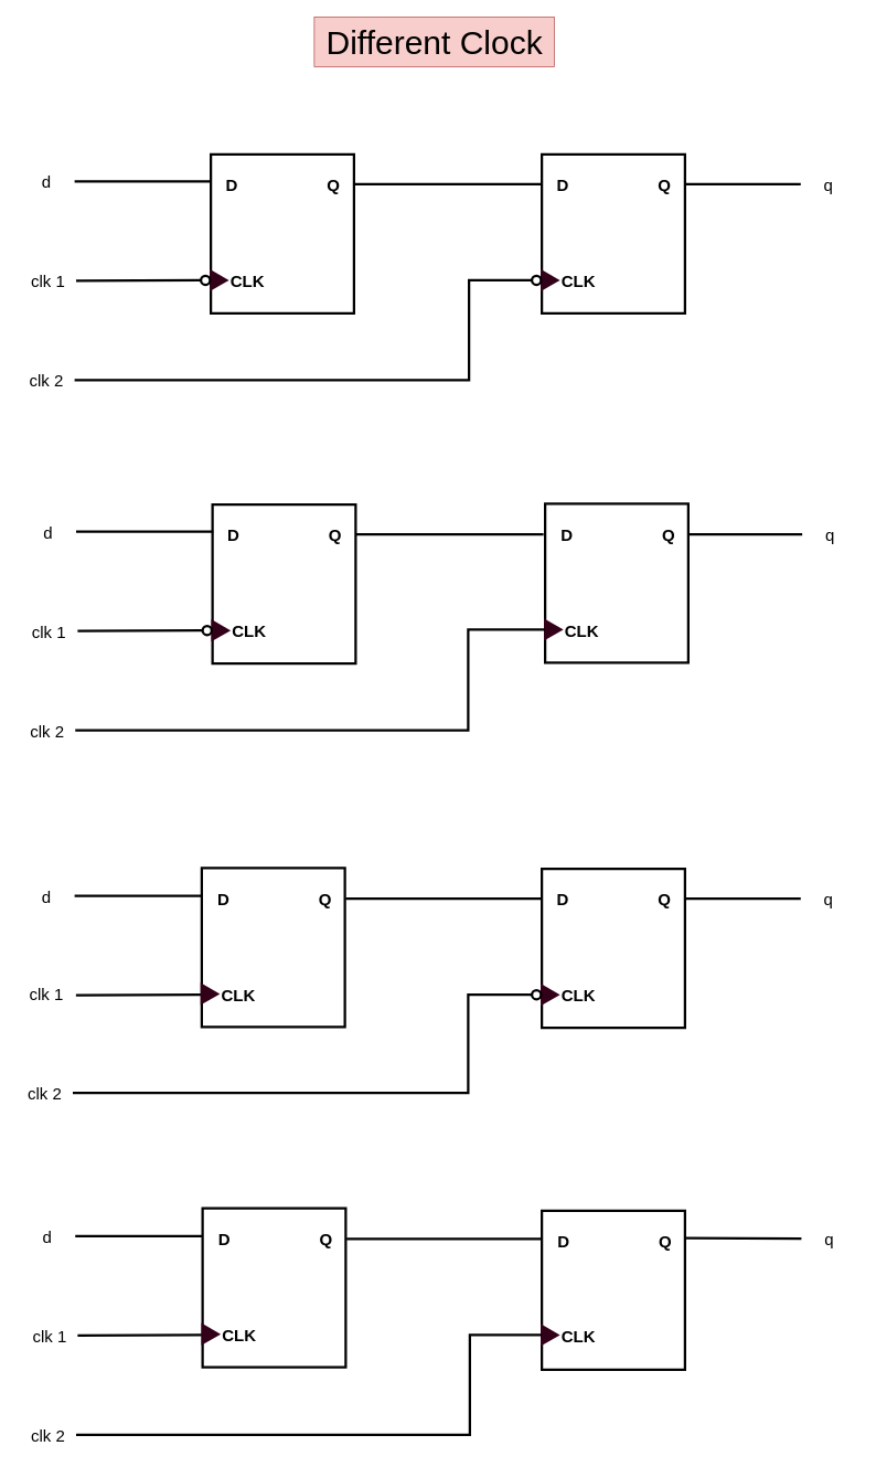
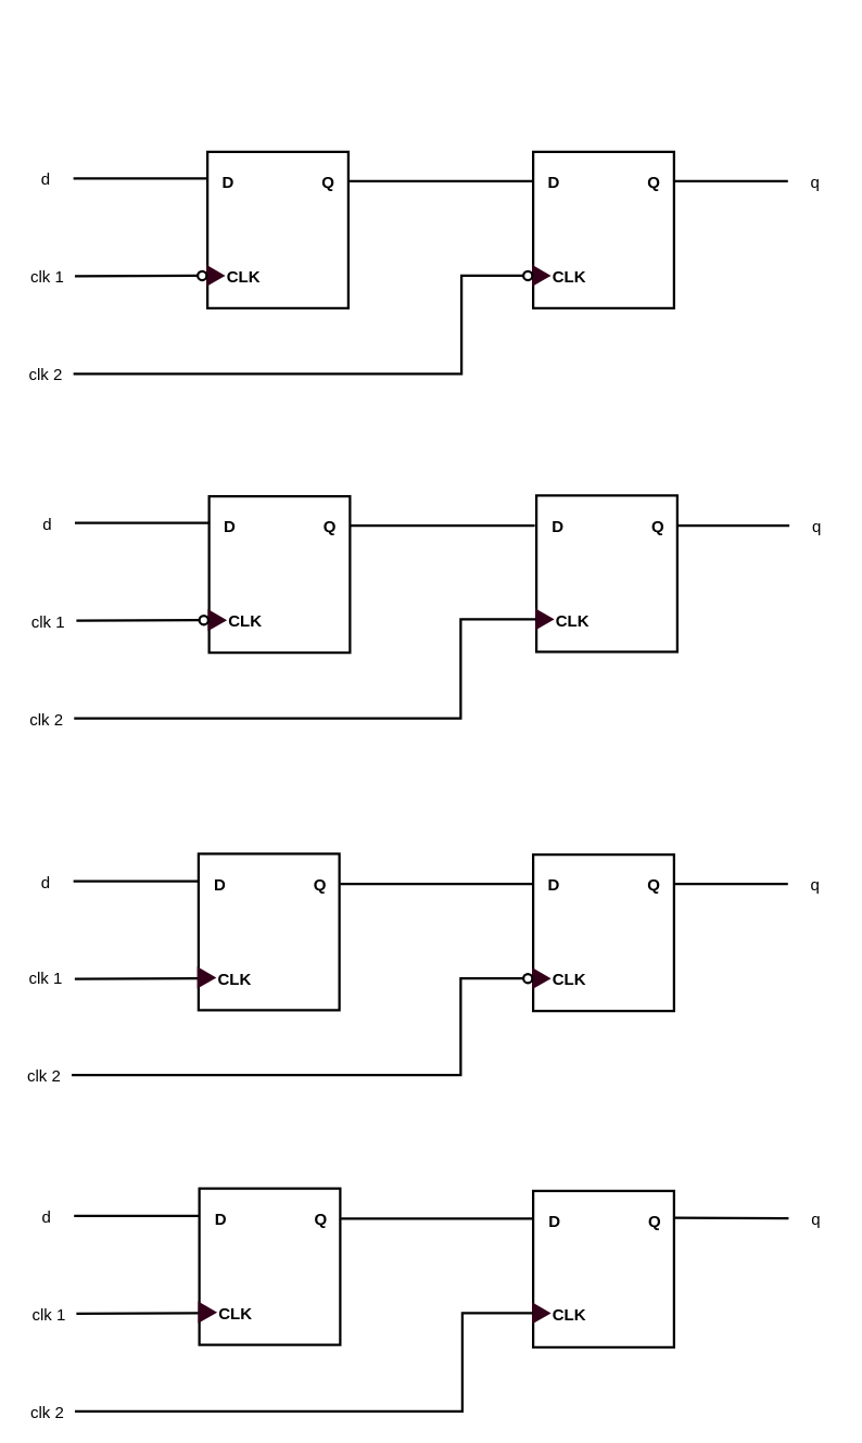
  <mxCell id="0" />
  <mxCell id="1" parent="0" />
  <mxCell id="2" value="" style="rounded=0;whiteSpace=wrap;html=1;strokeWidth=3;fontSize=20;container=0;fontStyle=1" parent="1" vertex="1"><mxGeometry x="254" y="186" width="173" height="192" as="geometry" /></mxCell>
  <mxCell id="3" value="D" style="text;html=1;align=center;verticalAlign=middle;resizable=0;points=[];autosize=1;strokeColor=none;fillColor=none;strokeWidth=3;fontSize=20;container=0;fontStyle=1" parent="1" vertex="1"><mxGeometry x="259" y="202" width="40" height="40" as="geometry" /></mxCell>
  <mxCell id="4" value="CLK" style="text;html=1;align=center;verticalAlign=middle;resizable=0;points=[];autosize=1;strokeColor=none;fillColor=none;strokeWidth=3;fontSize=20;container=0;fontStyle=1" parent="1" vertex="1"><mxGeometry x="268" y="318" width="60" height="40" as="geometry" /></mxCell>
  <mxCell id="5" value="Q" style="text;html=1;align=center;verticalAlign=middle;resizable=0;points=[];autosize=1;strokeColor=none;fillColor=none;strokeWidth=3;fontSize=20;container=0;fontStyle=1" parent="1" vertex="1"><mxGeometry x="382" y="202" width="40" height="40" as="geometry" /></mxCell>
  <mxCell id="6" value="" style="triangle;whiteSpace=wrap;html=1;strokeWidth=3;fillColor=#33001A;strokeColor=#33001A;fontColor=#ffffff;" parent="1" vertex="1"><mxGeometry x="254" y="327" width="19" height="22" as="geometry" /></mxCell>
  <mxCell id="7" value="" style="ellipse;whiteSpace=wrap;html=1;aspect=fixed;strokeWidth=3;" parent="1" vertex="1"><mxGeometry x="242" y="332.5" width="11" height="11" as="geometry" /></mxCell>
  <mxCell id="8" value="" style="rounded=0;whiteSpace=wrap;html=1;strokeWidth=3;fontSize=20;container=0;fontStyle=1" parent="1" vertex="1"><mxGeometry x="654" y="186" width="173" height="192" as="geometry" /></mxCell>
  <mxCell id="9" value="D" style="text;html=1;align=center;verticalAlign=middle;resizable=0;points=[];autosize=1;strokeColor=none;fillColor=none;strokeWidth=3;fontSize=20;container=0;fontStyle=1" parent="1" vertex="1"><mxGeometry x="659" y="202" width="40" height="40" as="geometry" /></mxCell>
  <mxCell id="10" value="CLK" style="text;html=1;align=center;verticalAlign=middle;resizable=0;points=[];autosize=1;strokeColor=none;fillColor=none;strokeWidth=3;fontSize=20;container=0;fontStyle=1" parent="1" vertex="1"><mxGeometry x="668" y="318" width="60" height="40" as="geometry" /></mxCell>
  <mxCell id="11" value="Q" style="text;html=1;align=center;verticalAlign=middle;resizable=0;points=[];autosize=1;strokeColor=none;fillColor=none;strokeWidth=3;fontSize=20;container=0;fontStyle=1" parent="1" vertex="1"><mxGeometry x="782" y="202" width="40" height="40" as="geometry" /></mxCell>
  <mxCell id="12" value="" style="triangle;whiteSpace=wrap;html=1;strokeWidth=3;fillColor=#33001A;strokeColor=#33001A;fontColor=#ffffff;" parent="1" vertex="1"><mxGeometry x="654" y="327" width="19" height="22" as="geometry" /></mxCell>
  <mxCell id="13" value="" style="ellipse;whiteSpace=wrap;html=1;aspect=fixed;strokeWidth=3;" parent="1" vertex="1"><mxGeometry x="642" y="332.5" width="11" height="11" as="geometry" /></mxCell>
  <mxCell id="14" style="rounded=0;orthogonalLoop=1;jettySize=auto;html=1;exitX=1;exitY=0.5;exitDx=0;exitDy=0;endArrow=none;endFill=0;strokeWidth=3;entryX=0;entryY=0.5;entryDx=0;entryDy=0;" parent="1" target="7" edge="1"><mxGeometry relative="1" as="geometry"><mxPoint x="240" y="338" as="targetPoint" /><mxPoint x="91" y="338.5" as="sourcePoint" /></mxGeometry></mxCell>
  <mxCell id="15" style="rounded=0;orthogonalLoop=1;jettySize=auto;html=1;exitX=1;exitY=0.5;exitDx=0;exitDy=0;endArrow=none;endFill=0;strokeWidth=3;entryX=0.005;entryY=0.17;entryDx=0;entryDy=0;entryPerimeter=0;" parent="1" source="16" target="2" edge="1"><mxGeometry relative="1" as="geometry"><mxPoint x="252" y="218.69" as="targetPoint" /></mxGeometry></mxCell>
  <mxCell id="16" value="d" style="rounded=0;whiteSpace=wrap;html=1;strokeColor=none;fontSize=20;" parent="1" vertex="1"><mxGeometry x="22" y="201" width="67" height="35" as="geometry" /></mxCell>
  <mxCell id="17" style="rounded=0;orthogonalLoop=1;jettySize=auto;html=1;endArrow=none;endFill=0;strokeWidth=3;" parent="1" edge="1"><mxGeometry relative="1" as="geometry"><mxPoint x="427" y="222" as="sourcePoint" /><mxPoint x="654" y="222" as="targetPoint" /></mxGeometry></mxCell>
  <mxCell id="18" value="" style="edgeStyle=orthogonalEdgeStyle;rounded=0;orthogonalLoop=1;jettySize=auto;html=1;strokeWidth=3;endArrow=none;endFill=0;" parent="1" source="19" edge="1"><mxGeometry relative="1" as="geometry"><mxPoint x="828" y="222" as="targetPoint" /></mxGeometry></mxCell>
  <mxCell id="19" value="q" style="rounded=0;whiteSpace=wrap;html=1;strokeColor=none;fontSize=20;" parent="1" vertex="1"><mxGeometry x="967" y="204.5" width="67" height="35" as="geometry" /></mxCell>
  <mxCell id="20" value="" style="rounded=0;whiteSpace=wrap;html=1;strokeWidth=3;fontSize=20;container=0;fontStyle=1" parent="1" vertex="1"><mxGeometry x="256" y="609" width="173" height="192" as="geometry" /></mxCell>
  <mxCell id="21" value="D" style="text;html=1;align=center;verticalAlign=middle;resizable=0;points=[];autosize=1;strokeColor=none;fillColor=none;strokeWidth=3;fontSize=20;container=0;fontStyle=1" parent="1" vertex="1"><mxGeometry x="261" y="625" width="40" height="40" as="geometry" /></mxCell>
  <mxCell id="22" value="CLK" style="text;html=1;align=center;verticalAlign=middle;resizable=0;points=[];autosize=1;strokeColor=none;fillColor=none;strokeWidth=3;fontSize=20;container=0;fontStyle=1" parent="1" vertex="1"><mxGeometry x="270" y="741" width="60" height="40" as="geometry" /></mxCell>
  <mxCell id="23" value="Q" style="text;html=1;align=center;verticalAlign=middle;resizable=0;points=[];autosize=1;strokeColor=none;fillColor=none;strokeWidth=3;fontSize=20;container=0;fontStyle=1" parent="1" vertex="1"><mxGeometry x="384" y="625" width="40" height="40" as="geometry" /></mxCell>
  <mxCell id="24" value="" style="triangle;whiteSpace=wrap;html=1;strokeWidth=3;fillColor=#33001A;strokeColor=#33001A;fontColor=#ffffff;" parent="1" vertex="1"><mxGeometry x="256" y="750" width="19" height="22" as="geometry" /></mxCell>
  <mxCell id="25" value="" style="ellipse;whiteSpace=wrap;html=1;aspect=fixed;strokeWidth=3;" parent="1" vertex="1"><mxGeometry x="244" y="755.5" width="11" height="11" as="geometry" /></mxCell>
  <mxCell id="26" style="rounded=0;orthogonalLoop=1;jettySize=auto;html=1;exitX=1;exitY=0.5;exitDx=0;exitDy=0;endArrow=none;endFill=0;strokeWidth=3;entryX=0;entryY=0.5;entryDx=0;entryDy=0;" parent="1" target="25" edge="1"><mxGeometry relative="1" as="geometry"><mxPoint x="242" y="761" as="targetPoint" /><mxPoint x="93" y="761.5" as="sourcePoint" /></mxGeometry></mxCell>
  <mxCell id="27" style="rounded=0;orthogonalLoop=1;jettySize=auto;html=1;exitX=1;exitY=0.5;exitDx=0;exitDy=0;endArrow=none;endFill=0;strokeWidth=3;entryX=0.005;entryY=0.17;entryDx=0;entryDy=0;entryPerimeter=0;" parent="1" source="28" target="20" edge="1"><mxGeometry relative="1" as="geometry"><mxPoint x="254" y="641.69" as="targetPoint" /></mxGeometry></mxCell>
  <mxCell id="28" value="d" style="rounded=0;whiteSpace=wrap;html=1;strokeColor=none;fontSize=20;" parent="1" vertex="1"><mxGeometry x="24" y="624" width="67" height="35" as="geometry" /></mxCell>
  <mxCell id="29" style="rounded=0;orthogonalLoop=1;jettySize=auto;html=1;endArrow=none;endFill=0;strokeWidth=3;" parent="1" edge="1"><mxGeometry relative="1" as="geometry"><mxPoint x="429" y="645" as="sourcePoint" /><mxPoint x="656" y="645" as="targetPoint" /></mxGeometry></mxCell>
  <mxCell id="30" value="" style="edgeStyle=orthogonalEdgeStyle;rounded=0;orthogonalLoop=1;jettySize=auto;html=1;strokeWidth=3;endArrow=none;endFill=0;" parent="1" source="31" edge="1"><mxGeometry relative="1" as="geometry"><mxPoint x="830" y="645" as="targetPoint" /></mxGeometry></mxCell>
  <mxCell id="31" value="q" style="rounded=0;whiteSpace=wrap;html=1;strokeColor=none;fontSize=20;" parent="1" vertex="1"><mxGeometry x="969" y="627.5" width="67" height="35" as="geometry" /></mxCell>
  <mxCell id="32" value="" style="rounded=0;whiteSpace=wrap;html=1;strokeWidth=3;fontSize=20;container=0;fontStyle=1" parent="1" vertex="1"><mxGeometry x="658" y="608" width="173" height="192" as="geometry" /></mxCell>
  <mxCell id="33" value="D" style="text;html=1;align=center;verticalAlign=middle;resizable=0;points=[];autosize=1;strokeColor=none;fillColor=none;strokeWidth=3;fontSize=20;container=0;fontStyle=1" parent="1" vertex="1"><mxGeometry x="667" y="626" width="33" height="37" as="geometry" /></mxCell>
  <mxCell id="34" value="CLK" style="text;html=1;align=center;verticalAlign=middle;resizable=0;points=[];autosize=1;strokeColor=none;fillColor=none;strokeWidth=3;fontSize=20;container=0;fontStyle=1" parent="1" vertex="1"><mxGeometry x="673" y="742" width="58" height="37" as="geometry" /></mxCell>
  <mxCell id="35" value="Q" style="text;html=1;align=center;verticalAlign=middle;resizable=0;points=[];autosize=1;strokeColor=none;fillColor=none;strokeWidth=3;fontSize=20;container=0;fontStyle=1" parent="1" vertex="1"><mxGeometry x="789" y="626" width="35" height="37" as="geometry" /></mxCell>
  <mxCell id="36" value="" style="triangle;whiteSpace=wrap;html=1;strokeWidth=3;fillColor=#33001A;strokeColor=#33001A;fontColor=#ffffff;" parent="1" vertex="1"><mxGeometry x="658" y="749" width="19" height="22" as="geometry" /></mxCell>
  <mxCell id="37" value="" style="rounded=0;whiteSpace=wrap;html=1;strokeWidth=3;fontSize=20;container=0;fontStyle=1" parent="1" vertex="1"><mxGeometry x="654" y="1049" width="173" height="192" as="geometry" /></mxCell>
  <mxCell id="38" value="D" style="text;html=1;align=center;verticalAlign=middle;resizable=0;points=[];autosize=1;strokeColor=none;fillColor=none;strokeWidth=3;fontSize=20;container=0;fontStyle=1" parent="1" vertex="1"><mxGeometry x="659" y="1065" width="40" height="40" as="geometry" /></mxCell>
  <mxCell id="39" value="CLK" style="text;html=1;align=center;verticalAlign=middle;resizable=0;points=[];autosize=1;strokeColor=none;fillColor=none;strokeWidth=3;fontSize=20;container=0;fontStyle=1" parent="1" vertex="1"><mxGeometry x="668" y="1181" width="60" height="40" as="geometry" /></mxCell>
  <mxCell id="40" value="Q" style="text;html=1;align=center;verticalAlign=middle;resizable=0;points=[];autosize=1;strokeColor=none;fillColor=none;strokeWidth=3;fontSize=20;container=0;fontStyle=1" parent="1" vertex="1"><mxGeometry x="782" y="1065" width="40" height="40" as="geometry" /></mxCell>
  <mxCell id="41" value="" style="triangle;whiteSpace=wrap;html=1;strokeWidth=3;fillColor=#33001A;strokeColor=#33001A;fontColor=#ffffff;" parent="1" vertex="1"><mxGeometry x="654" y="1190" width="19" height="22" as="geometry" /></mxCell>
  <mxCell id="42" value="" style="ellipse;whiteSpace=wrap;html=1;aspect=fixed;strokeWidth=3;" parent="1" vertex="1"><mxGeometry x="642" y="1195.5" width="11" height="11" as="geometry" /></mxCell>
  <mxCell id="43" style="rounded=0;orthogonalLoop=1;jettySize=auto;html=1;exitX=1;exitY=0.5;exitDx=0;exitDy=0;endArrow=none;endFill=0;strokeWidth=3;entryX=0;entryY=0.5;entryDx=0;entryDy=0;" parent="1" edge="1"><mxGeometry relative="1" as="geometry"><mxPoint x="242" y="1201" as="targetPoint" /><mxPoint x="91" y="1201.5" as="sourcePoint" /></mxGeometry></mxCell>
  <mxCell id="44" style="rounded=0;orthogonalLoop=1;jettySize=auto;html=1;exitX=1;exitY=0.5;exitDx=0;exitDy=0;endArrow=none;endFill=0;strokeWidth=3;entryX=0.005;entryY=0.17;entryDx=0;entryDy=0;entryPerimeter=0;" parent="1" source="45" edge="1"><mxGeometry relative="1" as="geometry"><mxPoint x="254.865" y="1081.64" as="targetPoint" /></mxGeometry></mxCell>
  <mxCell id="45" value="d" style="rounded=0;whiteSpace=wrap;html=1;strokeColor=none;fontSize=20;" parent="1" vertex="1"><mxGeometry x="22" y="1064" width="67" height="35" as="geometry" /></mxCell>
  <mxCell id="46" style="rounded=0;orthogonalLoop=1;jettySize=auto;html=1;endArrow=none;endFill=0;strokeWidth=3;" parent="1" edge="1"><mxGeometry relative="1" as="geometry"><mxPoint x="417" y="1085" as="sourcePoint" /><mxPoint x="654" y="1085" as="targetPoint" /></mxGeometry></mxCell>
  <mxCell id="47" value="" style="edgeStyle=orthogonalEdgeStyle;rounded=0;orthogonalLoop=1;jettySize=auto;html=1;strokeWidth=3;endArrow=none;endFill=0;" parent="1" source="48" edge="1"><mxGeometry relative="1" as="geometry"><mxPoint x="828" y="1085" as="targetPoint" /></mxGeometry></mxCell>
  <mxCell id="48" value="q" style="rounded=0;whiteSpace=wrap;html=1;strokeColor=none;fontSize=20;" parent="1" vertex="1"><mxGeometry x="967" y="1067.5" width="67" height="35" as="geometry" /></mxCell>
  <mxCell id="49" value="" style="rounded=0;whiteSpace=wrap;html=1;strokeWidth=3;fontSize=20;container=0;fontStyle=1" parent="1" vertex="1"><mxGeometry x="243" y="1048" width="173" height="192" as="geometry" /></mxCell>
  <mxCell id="50" value="D" style="text;html=1;align=center;verticalAlign=middle;resizable=0;points=[];autosize=1;strokeColor=none;fillColor=none;strokeWidth=3;fontSize=20;container=0;fontStyle=1" parent="1" vertex="1"><mxGeometry x="252" y="1066" width="33" height="37" as="geometry" /></mxCell>
  <mxCell id="51" value="CLK" style="text;html=1;align=center;verticalAlign=middle;resizable=0;points=[];autosize=1;strokeColor=none;fillColor=none;strokeWidth=3;fontSize=20;container=0;fontStyle=1" parent="1" vertex="1"><mxGeometry x="258" y="1182" width="58" height="37" as="geometry" /></mxCell>
  <mxCell id="52" value="Q" style="text;html=1;align=center;verticalAlign=middle;resizable=0;points=[];autosize=1;strokeColor=none;fillColor=none;strokeWidth=3;fontSize=20;container=0;fontStyle=1" parent="1" vertex="1"><mxGeometry x="374" y="1066" width="35" height="37" as="geometry" /></mxCell>
  <mxCell id="53" value="" style="triangle;whiteSpace=wrap;html=1;strokeWidth=3;fillColor=#33001A;strokeColor=#33001A;fontColor=#ffffff;" parent="1" vertex="1"><mxGeometry x="243" y="1189" width="19" height="22" as="geometry" /></mxCell>
  <mxCell id="54" style="rounded=0;orthogonalLoop=1;jettySize=auto;html=1;exitX=1;exitY=0.5;exitDx=0;exitDy=0;endArrow=none;endFill=0;strokeWidth=3;entryX=0;entryY=0.5;entryDx=0;entryDy=0;" parent="1" edge="1"><mxGeometry relative="1" as="geometry"><mxPoint x="243" y="1612" as="targetPoint" /><mxPoint x="92" y="1612.5" as="sourcePoint" /></mxGeometry></mxCell>
  <mxCell id="55" style="rounded=0;orthogonalLoop=1;jettySize=auto;html=1;exitX=1;exitY=0.5;exitDx=0;exitDy=0;endArrow=none;endFill=0;strokeWidth=3;entryX=0.005;entryY=0.17;entryDx=0;entryDy=0;entryPerimeter=0;" parent="1" source="56" edge="1"><mxGeometry relative="1" as="geometry"><mxPoint x="255.865" y="1492.64" as="targetPoint" /></mxGeometry></mxCell>
  <mxCell id="56" value="d" style="rounded=0;whiteSpace=wrap;html=1;strokeColor=none;fontSize=20;" parent="1" vertex="1"><mxGeometry x="23" y="1475" width="67" height="35" as="geometry" /></mxCell>
  <mxCell id="57" style="rounded=0;orthogonalLoop=1;jettySize=auto;html=1;endArrow=none;endFill=0;strokeWidth=3;" parent="1" edge="1"><mxGeometry relative="1" as="geometry"><mxPoint x="418" y="1496" as="sourcePoint" /><mxPoint x="655" y="1496" as="targetPoint" /></mxGeometry></mxCell>
  <mxCell id="58" value="" style="rounded=0;orthogonalLoop=1;jettySize=auto;html=1;strokeWidth=3;endArrow=none;endFill=0;" parent="1" source="59" edge="1"><mxGeometry relative="1" as="geometry"><mxPoint x="827" y="1495" as="targetPoint" /></mxGeometry></mxCell>
  <mxCell id="59" value="q" style="rounded=0;whiteSpace=wrap;html=1;strokeColor=none;fontSize=20;" parent="1" vertex="1"><mxGeometry x="968" y="1478.5" width="67" height="35" as="geometry" /></mxCell>
  <mxCell id="60" value="" style="rounded=0;whiteSpace=wrap;html=1;strokeWidth=3;fontSize=20;container=0;fontStyle=1" parent="1" vertex="1"><mxGeometry x="244" y="1459" width="173" height="192" as="geometry" /></mxCell>
  <mxCell id="61" value="D" style="text;html=1;align=center;verticalAlign=middle;resizable=0;points=[];autosize=1;strokeColor=none;fillColor=none;strokeWidth=3;fontSize=20;container=0;fontStyle=1" parent="1" vertex="1"><mxGeometry x="253" y="1477" width="33" height="37" as="geometry" /></mxCell>
  <mxCell id="62" value="CLK" style="text;html=1;align=center;verticalAlign=middle;resizable=0;points=[];autosize=1;strokeColor=none;fillColor=none;strokeWidth=3;fontSize=20;container=0;fontStyle=1" parent="1" vertex="1"><mxGeometry x="259" y="1593" width="58" height="37" as="geometry" /></mxCell>
  <mxCell id="63" value="Q" style="text;html=1;align=center;verticalAlign=middle;resizable=0;points=[];autosize=1;strokeColor=none;fillColor=none;strokeWidth=3;fontSize=20;container=0;fontStyle=1" parent="1" vertex="1"><mxGeometry x="375" y="1477" width="35" height="37" as="geometry" /></mxCell>
  <mxCell id="64" value="" style="triangle;whiteSpace=wrap;html=1;strokeWidth=3;fillColor=#33001A;strokeColor=#33001A;fontColor=#ffffff;" parent="1" vertex="1"><mxGeometry x="244" y="1600" width="19" height="22" as="geometry" /></mxCell>
  <mxCell id="65" value="" style="rounded=0;whiteSpace=wrap;html=1;strokeWidth=3;fontSize=20;container=0;fontStyle=1" parent="1" vertex="1"><mxGeometry x="654" y="1462" width="173" height="192" as="geometry" /></mxCell>
  <mxCell id="66" value="D" style="text;html=1;align=center;verticalAlign=middle;resizable=0;points=[];autosize=1;strokeColor=none;fillColor=none;strokeWidth=3;fontSize=20;container=0;fontStyle=1" parent="1" vertex="1"><mxGeometry x="663" y="1480" width="33" height="37" as="geometry" /></mxCell>
  <mxCell id="67" value="CLK" style="text;html=1;align=center;verticalAlign=middle;resizable=0;points=[];autosize=1;strokeColor=none;fillColor=none;strokeWidth=3;fontSize=20;container=0;fontStyle=1" parent="1" vertex="1"><mxGeometry x="669" y="1594" width="58" height="37" as="geometry" /></mxCell>
  <mxCell id="68" value="Q" style="text;html=1;align=center;verticalAlign=middle;resizable=0;points=[];autosize=1;strokeColor=none;fillColor=none;strokeWidth=3;fontSize=20;container=0;fontStyle=1" parent="1" vertex="1"><mxGeometry x="785" y="1480" width="35" height="37" as="geometry" /></mxCell>
  <mxCell id="69" value="" style="triangle;whiteSpace=wrap;html=1;strokeWidth=3;fillColor=#33001A;strokeColor=#33001A;fontColor=#ffffff;" parent="1" vertex="1"><mxGeometry x="654" y="1601" width="19" height="22" as="geometry" /></mxCell>
  <mxCell id="70" value="clk 1" style="rounded=0;whiteSpace=wrap;html=1;strokeColor=none;fontSize=20;" parent="1" vertex="1"><mxGeometry x="24" y="321" width="67" height="35" as="geometry" /></mxCell>
  <mxCell id="71" style="edgeStyle=orthogonalEdgeStyle;rounded=0;orthogonalLoop=1;jettySize=auto;html=1;entryX=0;entryY=0.5;entryDx=0;entryDy=0;endArrow=none;endFill=0;strokeWidth=3;" parent="1" source="72" target="13" edge="1"><mxGeometry relative="1" as="geometry"><Array as="points"><mxPoint x="566" y="458" /><mxPoint x="566" y="338" /></Array></mxGeometry></mxCell>
  <mxCell id="72" value="clk 2" style="rounded=0;whiteSpace=wrap;html=1;strokeColor=none;fontSize=20;" parent="1" vertex="1"><mxGeometry x="22" y="441" width="67" height="35" as="geometry" /></mxCell>
  <mxCell id="73" value="clk 1" style="rounded=0;whiteSpace=wrap;html=1;strokeColor=none;fontSize=20;" parent="1" vertex="1"><mxGeometry x="25" y="744" width="67" height="35" as="geometry" /></mxCell>
  <mxCell id="74" style="edgeStyle=orthogonalEdgeStyle;rounded=0;orthogonalLoop=1;jettySize=auto;html=1;entryX=0;entryY=0.5;entryDx=0;entryDy=0;endArrow=none;endFill=0;strokeWidth=3;" parent="1" source="75" target="36" edge="1"><mxGeometry relative="1" as="geometry"><Array as="points"><mxPoint x="565" y="882" /><mxPoint x="565" y="760" /></Array></mxGeometry></mxCell>
  <mxCell id="75" value="clk 2" style="rounded=0;whiteSpace=wrap;html=1;strokeColor=none;fontSize=20;" parent="1" vertex="1"><mxGeometry x="23" y="864" width="67" height="35" as="geometry" /></mxCell>
  <mxCell id="76" value="clk 1" style="rounded=0;whiteSpace=wrap;html=1;strokeColor=none;fontSize=20;" parent="1" vertex="1"><mxGeometry x="22" y="1182" width="67" height="35" as="geometry" /></mxCell>
  <mxCell id="77" style="edgeStyle=orthogonalEdgeStyle;rounded=0;orthogonalLoop=1;jettySize=auto;html=1;entryX=0;entryY=0.5;entryDx=0;entryDy=0;endArrow=none;endFill=0;strokeWidth=3;" parent="1" source="78" target="42" edge="1"><mxGeometry relative="1" as="geometry"><Array as="points"><mxPoint x="565" y="1320" /><mxPoint x="565" y="1201" /></Array></mxGeometry></mxCell>
  <mxCell id="78" value="clk 2" style="rounded=0;whiteSpace=wrap;html=1;strokeColor=none;fontSize=20;" parent="1" vertex="1"><mxGeometry x="20" y="1302" width="67" height="35" as="geometry" /></mxCell>
  <mxCell id="79" value="clk 1" style="rounded=0;whiteSpace=wrap;html=1;strokeColor=none;fontSize=20;" parent="1" vertex="1"><mxGeometry x="26" y="1595" width="67" height="35" as="geometry" /></mxCell>
  <mxCell id="80" style="edgeStyle=orthogonalEdgeStyle;rounded=0;orthogonalLoop=1;jettySize=auto;html=1;entryX=0;entryY=0.5;entryDx=0;entryDy=0;endArrow=none;endFill=0;strokeWidth=3;" parent="1" source="81" target="69" edge="1"><mxGeometry relative="1" as="geometry"><Array as="points"><mxPoint x="567" y="1732" /><mxPoint x="567" y="1612" /></Array></mxGeometry></mxCell>
  <mxCell id="81" value="clk 2" style="rounded=0;whiteSpace=wrap;html=1;strokeColor=none;fontSize=20;" parent="1" vertex="1"><mxGeometry x="24" y="1715" width="67" height="35" as="geometry" /></mxCell>
- <mxCell id="82" value="&lt;font style=&quot;font-size: 40px;&quot;&gt;Different Clock&lt;/font&gt;" style="text;html=1;align=center;verticalAlign=middle;resizable=0;points=[];autosize=1;strokeColor=#b85450;fillColor=#f8cecc;" parent="1" vertex="1"><mxGeometry x="379" y="20" width="290" height="60" as="geometry" /></mxCell>
